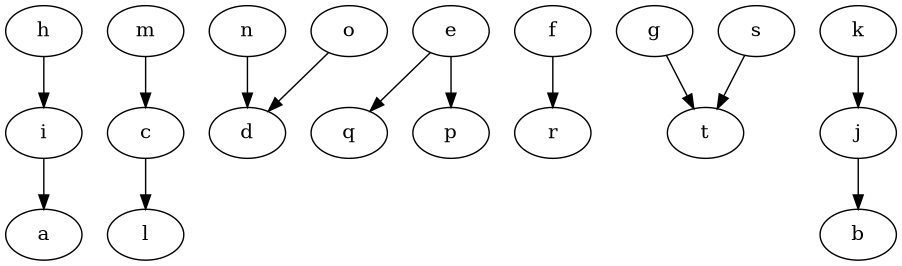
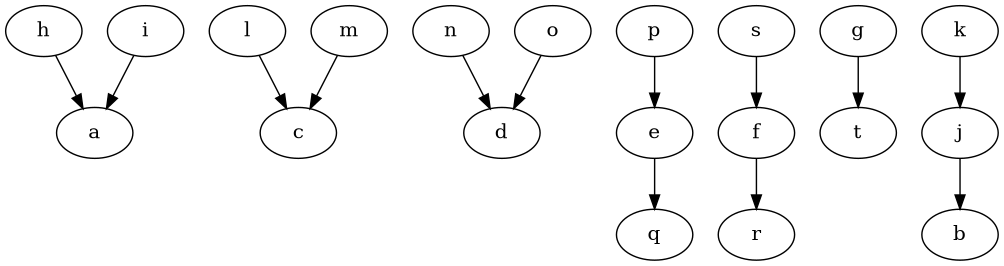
  digraph {
    node [Weight=3]
    edge [Weight=4]
    a [Weight=2]
    c [Weight=10]
    d [Weight=4]
    e [Weight=5]
    q
    f [Weight=2]
    r [Weight=8]
    g [Weight=12]
    t
    h [Weight=25]
    i [Weight=33]
    j [Weight=2]
    b
    k [Weight=5]
    l [Weight=1]
    m [Weight=1]
    n [Weight=23]
    o
    p [Weight=4]
    s
    e -> q
    f -> r [Weight=5]
    g -> t [Weight=5]
-   h -> i
+   h -> a
    i -> a [Weight=3]
    j -> b [Weight=45]
    k -> j [Weight=6]
-   c -> l [Weight=9]
+   l -> c [Weight=9]
    m -> c [Weight=13]
    n -> d [Weight=7]
    o -> d [Weight=8]
-   e -> p [Weight=3]
-   s -> t [Weight=23]
+   p -> e [Weight=3]
+   s -> f [Weight=23]
  }
